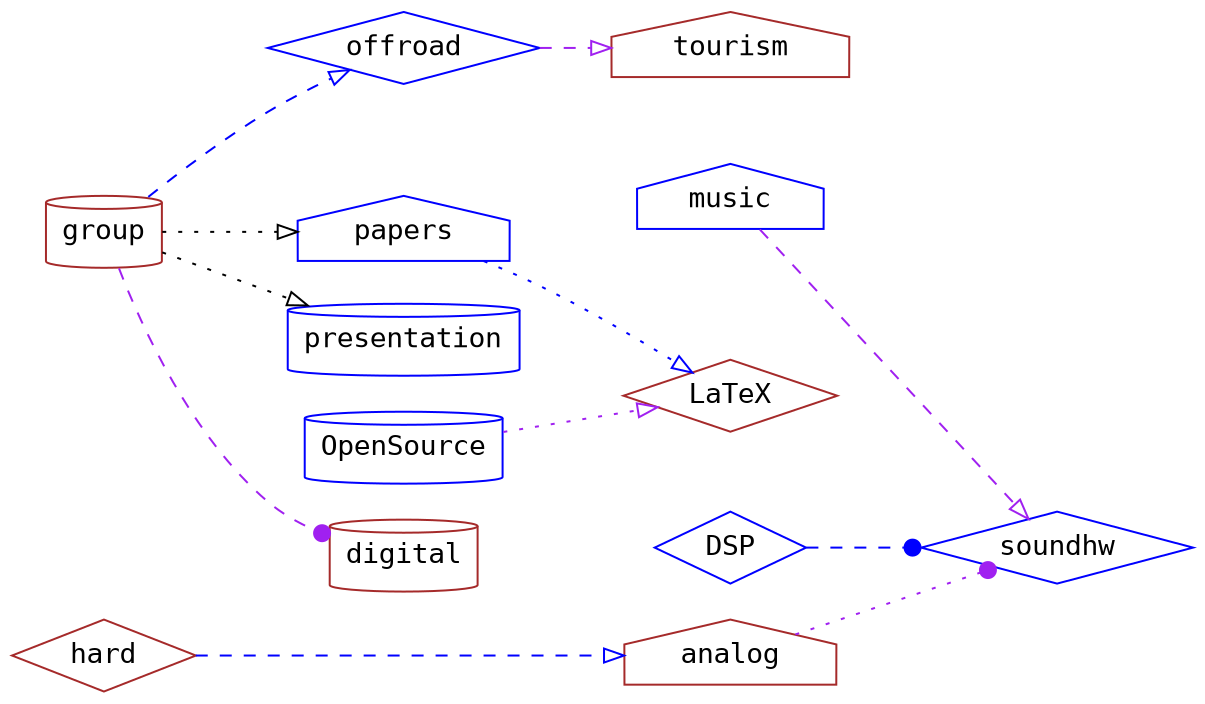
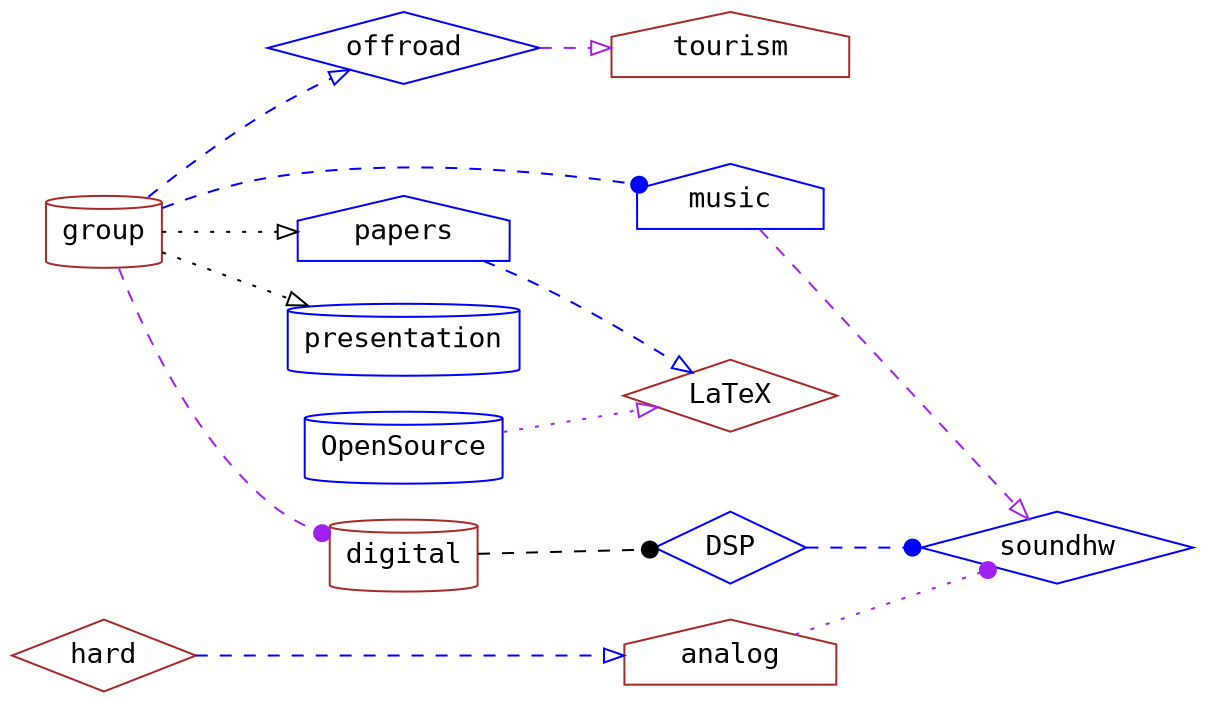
  digraph {
    fontname="DejaVu Sans Mono"
    rankdir=LR
    node [color=blue fontname="DejaVu Sans Mono" shape=diamond]
    edge [arrowhead=onormal color=blue fontname="DejaVu Sans Mono" style=dashed]
    group [color=brown shape=cylinder]
    hard [color=brown]
    offroad
    music [shape=house]
    papers [shape=house]
    presentation [shape=cylinder]
    digital [color=brown shape=cylinder]
    analog [color=brown shape=house]
    tourism [color=brown shape=house]
    soundhw
    LaTeX [color=brown]
    DSP
    OpenSource [shape=cylinder]
    subgraph sub_1 {
      rank=same
      group
      hard
    }
    group -> offroad
+   group -> music [arrowhead=dot]
    group -> papers [color=black style=dotted]
    group -> presentation [color=black style=dotted]
    group -> digital [arrowhead=dot color=purple]
    hard -> analog
    offroad -> tourism [color=purple]
    music -> soundhw [color=purple]
-   papers -> LaTeX [style=dotted]
+   papers -> LaTeX
+   digital -> DSP [arrowhead=dot color=black]
    analog -> soundhw [arrowhead=dot color=purple style=dotted]
    DSP -> soundhw [arrowhead=dot]
    OpenSource -> LaTeX [color=purple style=dotted]
  }
